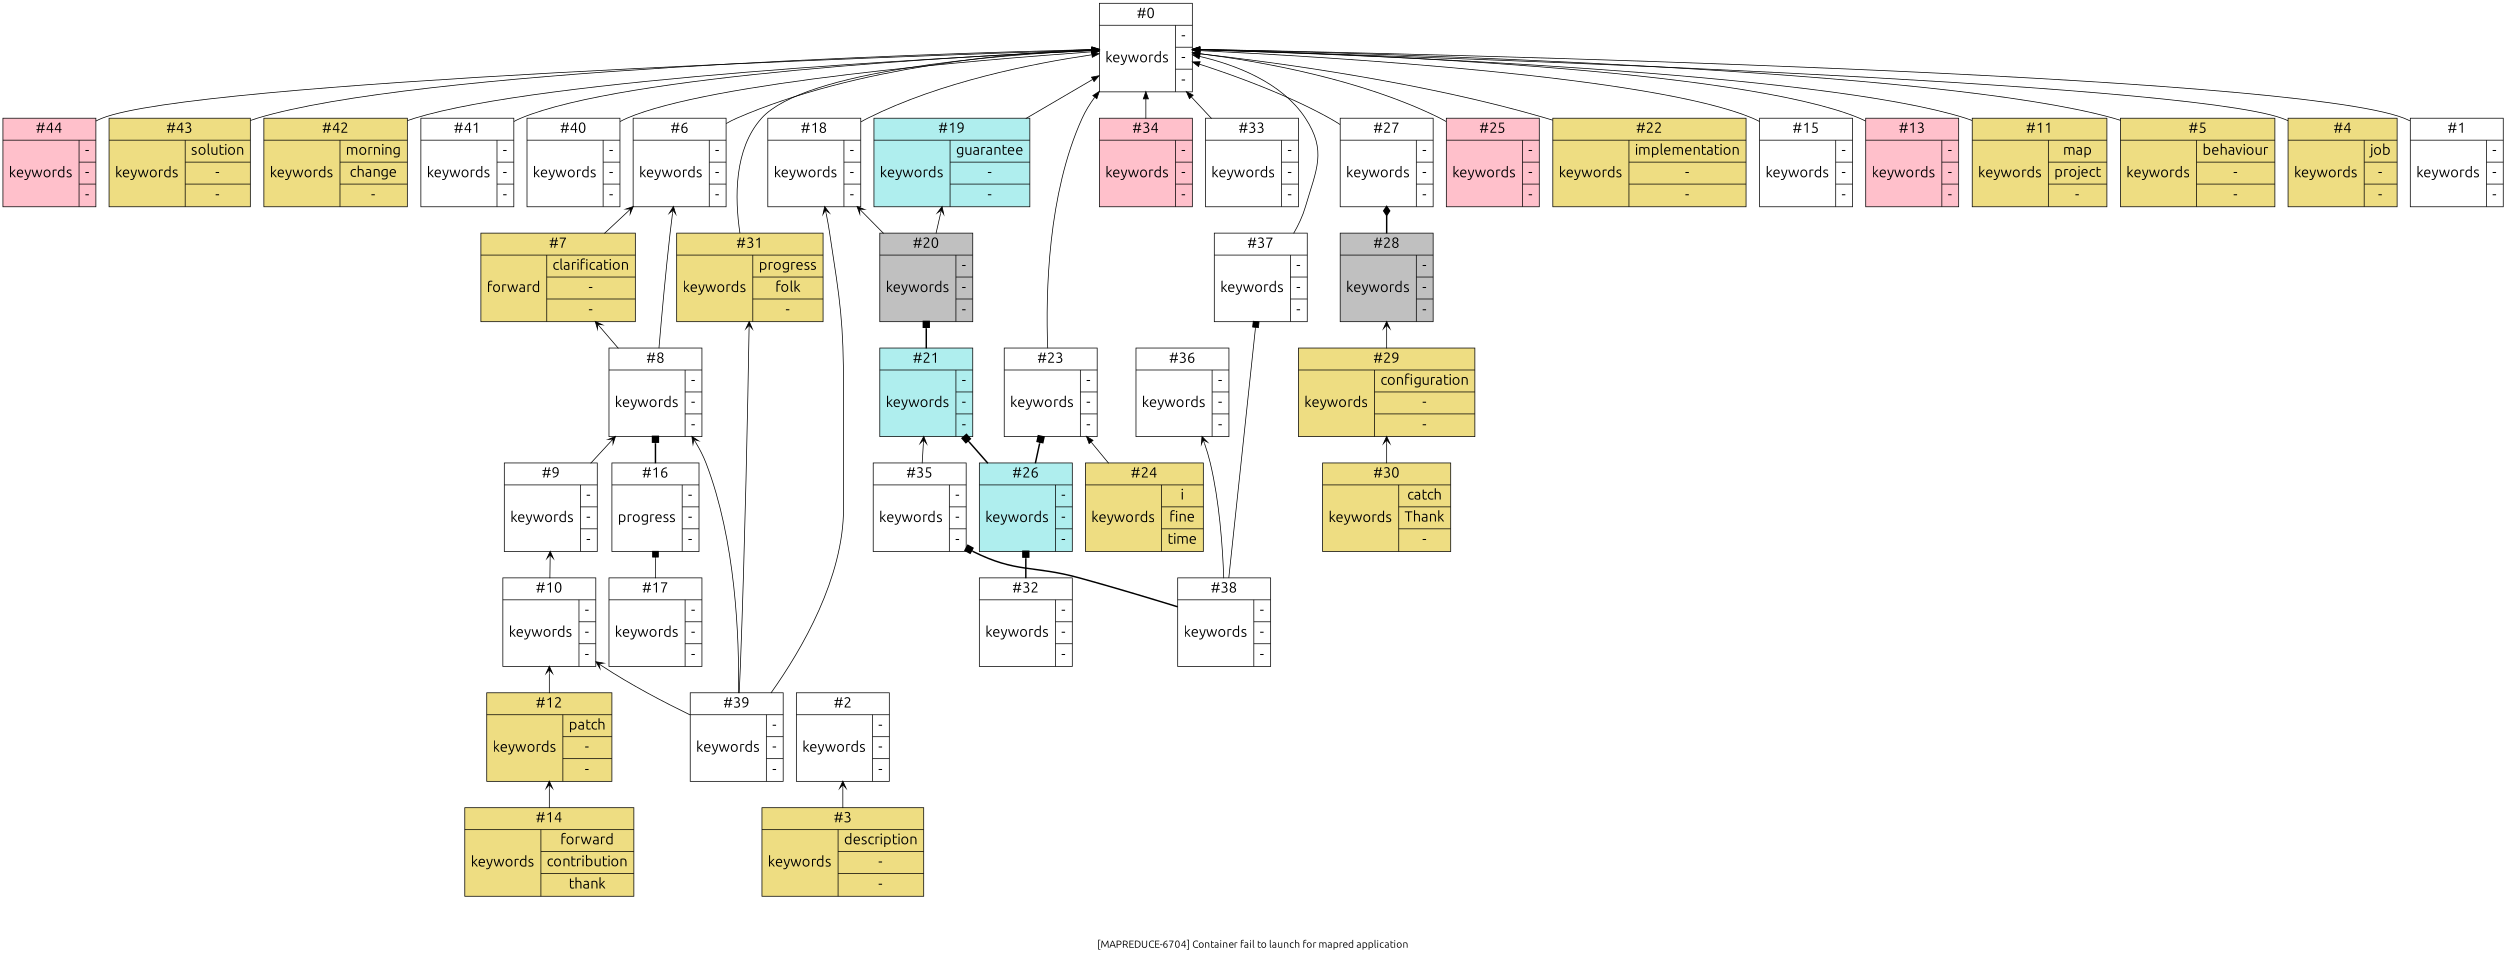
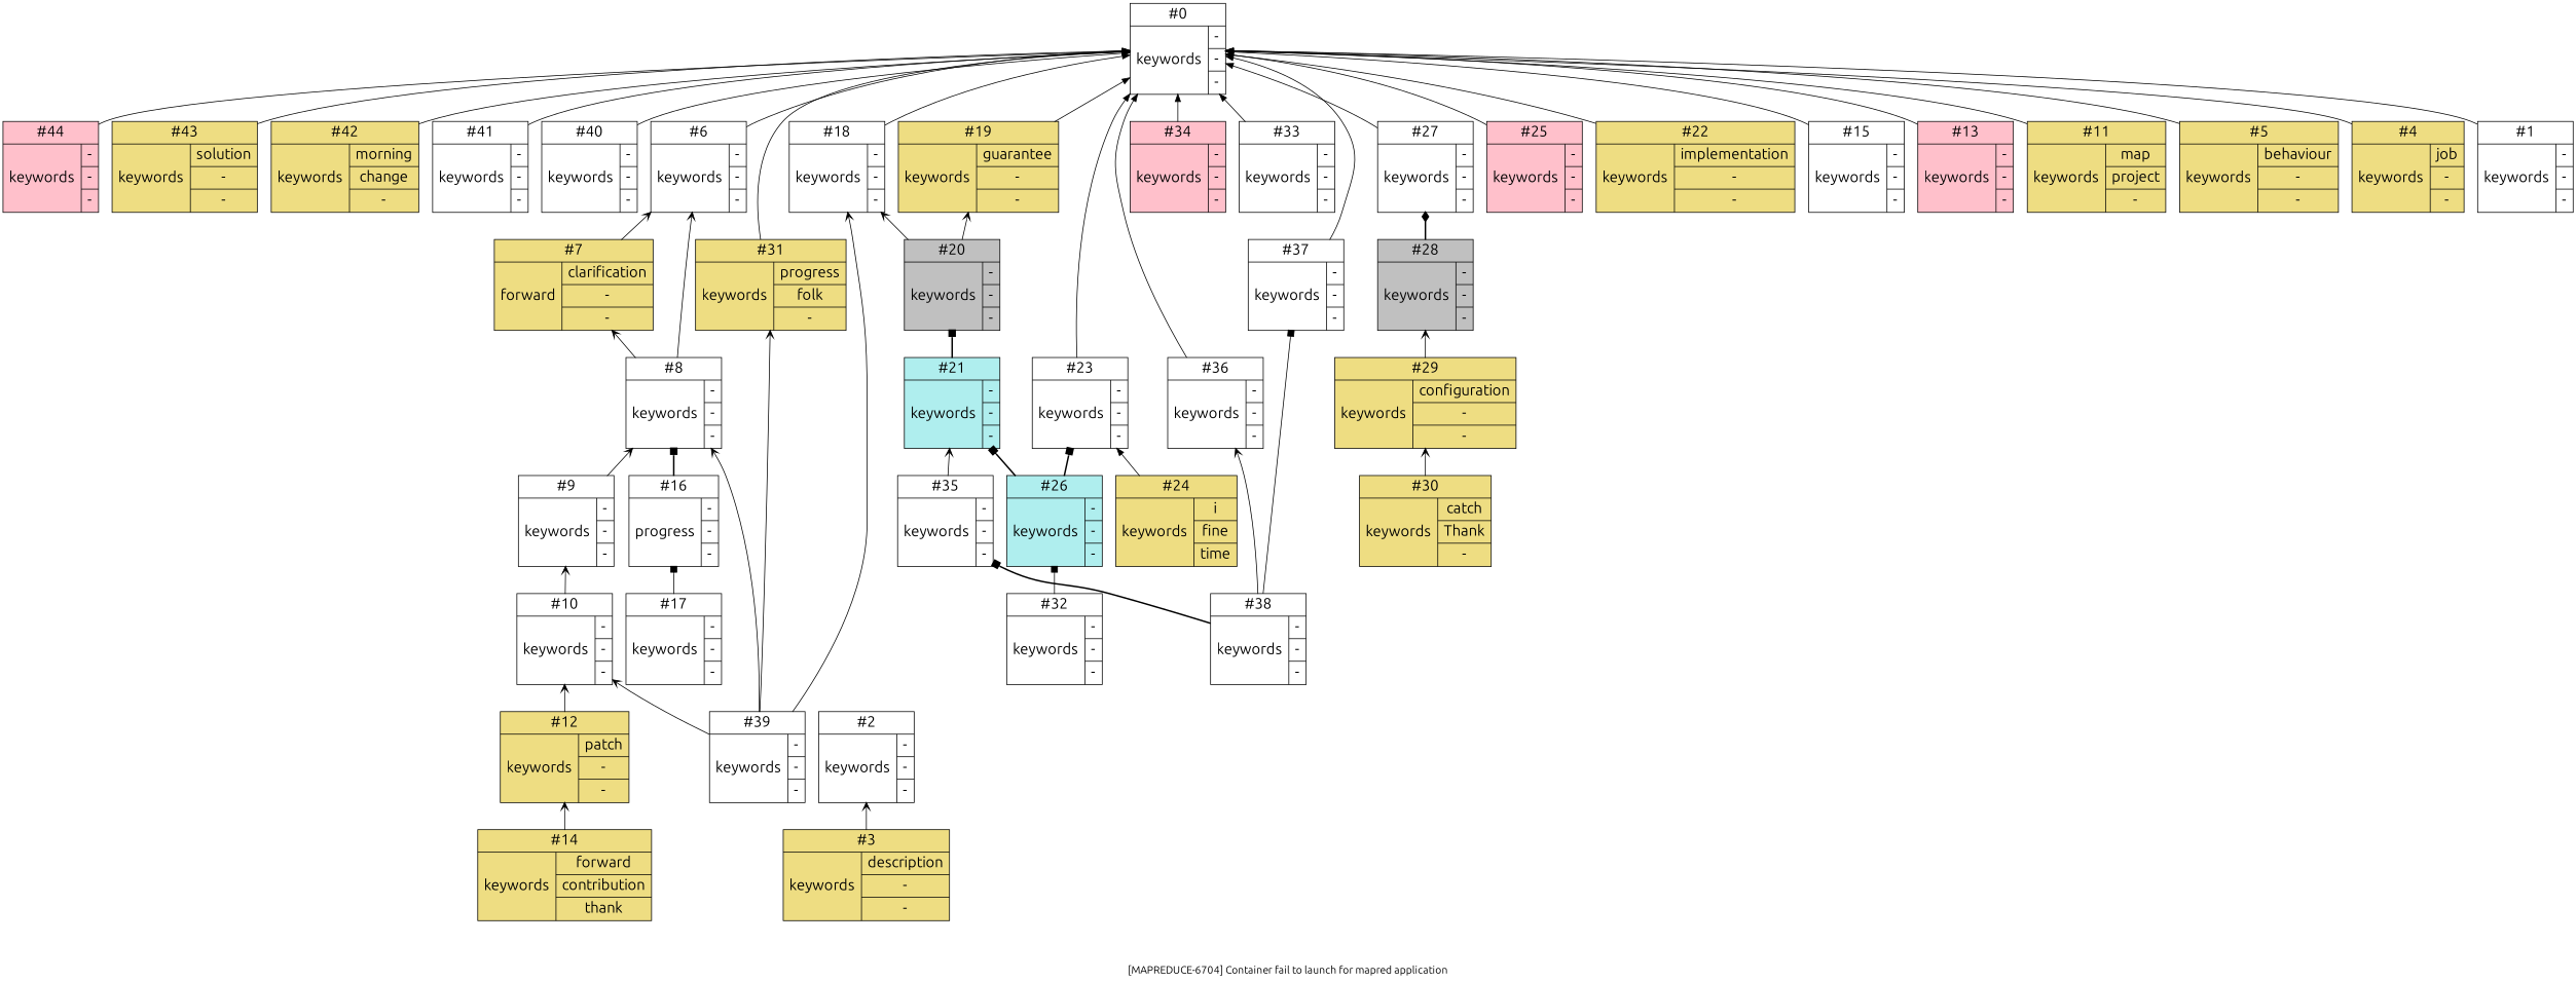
  digraph {
    fontname=Ubuntu
    label="\n[MAPREDUCE-6704] Container fail to launch for mapred application\n"
    rankdir=BT
    node [color=black fillcolor=none fontname=Ubuntu fontsize=20 shape=record style="solid,filled"]
    edge [fontname=Ubuntu]
    n1 [fillcolor=pink label="{#44 | {keywords | {- | - | -}} }"]
    n2 [label="{#0 | {keywords | {- | - | -}} }"]
    n3 [fillcolor=lightgoldenrod label="{#43 | {keywords | {solution | - | -}} }"]
    n4 [fillcolor=lightgoldenrod label="{#42 | {keywords | {morning | change | -}} }"]
    n5 [label="{#41 | {keywords | {- | - | -}} }"]
    n6 [label="{#40 | {keywords | {- | - | -}} }"]
    n7 [label="{#39 | {keywords | {- | - | -}} }"]
    n8 [fillcolor=lightgoldenrod label="{#31 | {keywords | {progress | folk | -}} }"]
    n9 [label="{#18 | {keywords | {- | - | -}} }"]
    n10 [label="{#10 | {keywords | {- | - | -}} }"]
    n11 [label="{#8 | {keywords | {- | - | -}} }"]
    n12 [label="{#9 | {keywords | {- | - | -}} }"]
    n13 [fillcolor=lightgoldenrod label="{#7 | {forward | {clarification | - | -}} }"]
    n14 [label="{#6 | {keywords | {- | - | -}} }"]
    n15 [label="{#38 | {keywords | {- | - | -}} }"]
    n16 [label="{#36 | {keywords | {- | - | -}} }"]
    n17 [label="{#37 | {keywords | {- | - | -}} }"]
    n18 [label="{#35 | {keywords | {- | - | -}} }"]
    n19 [fillcolor=paleturquoise label="{#21 | {keywords | {- | - | -}} }"]
    n20 [fillcolor=gray label="{#20 | {keywords | {- | - | -}} }"]
-   n21 [fillcolor=paleturquoise label="{#19 | {keywords | {guarantee | - | -}} }"]
+   n21 [fillcolor=lightgoldenrod label="{#19 | {keywords | {guarantee | - | -}} }"]
    n22 [fillcolor=pink label="{#34 | {keywords | {- | - | -}} }"]
    n23 [label="{#33 | {keywords | {- | - | -}} }"]
    n24 [label="{#32 | {keywords | {- | - | -}} }"]
    n25 [fillcolor=paleturquoise label="{#26 | {keywords | {- | - | -}} }"]
    n26 [label="{#23 | {keywords | {- | - | -}} }"]
    n27 [fillcolor=lightgoldenrod label="{#30 | {keywords | {catch | Thank | -}} }"]
    n28 [fillcolor=lightgoldenrod label="{#29 | {keywords | {configuration | - | -}} }"]
    n29 [fillcolor=gray label="{#28 | {keywords | {- | - | -}} }"]
    n30 [label="{#27 | {keywords | {- | - | -}} }"]
    n31 [fillcolor=pink label="{#25 | {keywords | {- | - | -}} }"]
    n32 [fillcolor=lightgoldenrod label="{#24 | {keywords | {i | fine | time}} }"]
    n33 [fillcolor=lightgoldenrod label="{#22 | {keywords | {implementation | - | -}} }"]
    n34 [label="{#17 | {keywords | {- | - | -}} }"]
    n35 [label="{#16 | {progress | {- | - | -}} }"]
    n36 [label="{#15 | {keywords | {- | - | -}} }"]
    n37 [fillcolor=lightgoldenrod label="{#14 | {keywords | {forward | contribution | thank}} }"]
    n38 [fillcolor=lightgoldenrod label="{#12 | {keywords | {patch | - | -}} }"]
    n39 [fillcolor=pink label="{#13 | {keywords | {- | - | -}} }"]
    n40 [fillcolor=lightgoldenrod label="{#11 | {keywords | {map | project | -}} }"]
    n41 [fillcolor=lightgoldenrod label="{#5 | {keywords | {behaviour | - | -}} }"]
    n42 [fillcolor=lightgoldenrod label="{#4 | {keywords | {job | - | -}} }"]
    n43 [fillcolor=lightgoldenrod label="{#3 | {keywords | {description | - | -}} }"]
    n44 [label="{#2 | {keywords | {- | - | -}} }"]
    n45 [label="{#1 | {keywords | {- | - | -}} }"]
    n1 -> n2
    n3 -> n2
    n4 -> n2
    n5 -> n2
    n6 -> n2
    n7 -> n8 [arrowhead=vee]
    n7 -> n9 [arrowhead=vee]
    n7 -> n10 [arrowhead=vee]
    n7 -> n11 [arrowhead=vee]
    n8 -> n2
    n9 -> n2
    n10 -> n12 [arrowhead=vee]
    n11 -> n13 [arrowhead=vee]
    n11 -> n14 [arrowhead=vee]
    n12 -> n11 [arrowhead=vee]
    n13 -> n14 [arrowhead=vee]
    n14 -> n2
    n15 -> n16 [arrowhead=vee]
    n15 -> n17 [arrowhead=box]
    n15 -> n18 [arrowhead=box style=bold]
+   n16 -> n2
    n17 -> n2
    n18 -> n19 [arrowhead=vee]
    n19 -> n20 [arrowhead=box style=bold]
    n20 -> n9 [arrowhead=vee]
    n20 -> n21 [arrowhead=vee]
    n21 -> n2
    n22 -> n2
    n23 -> n2
-   n24 -> n25 [arrowhead=box style=bold]
+   n24 -> n25 [arrowhead=box style=solid]
    n25 -> n19 [arrowhead=box style=bold]
    n25 -> n26 [arrowhead=box style=bold]
    n26 -> n2
    n27 -> n28 [arrowhead=vee]
    n28 -> n29 [arrowhead=vee]
    n29 -> n30 [arrowhead=diamond style=bold]
    n30 -> n2
    n31 -> n2
    n32 -> n26 [arrowhead=normal]
    n33 -> n2
    n34 -> n35 [arrowhead=box style=solid]
    n35 -> n11 [arrowhead=box style=bold]
    n36 -> n2
    n37 -> n38 [arrowhead=vee]
    n38 -> n10 [arrowhead=vee]
    n39 -> n2
    n40 -> n2
    n41 -> n2
    n42 -> n2
    n43 -> n44 [arrowhead=vee]
    n45 -> n2
  }
